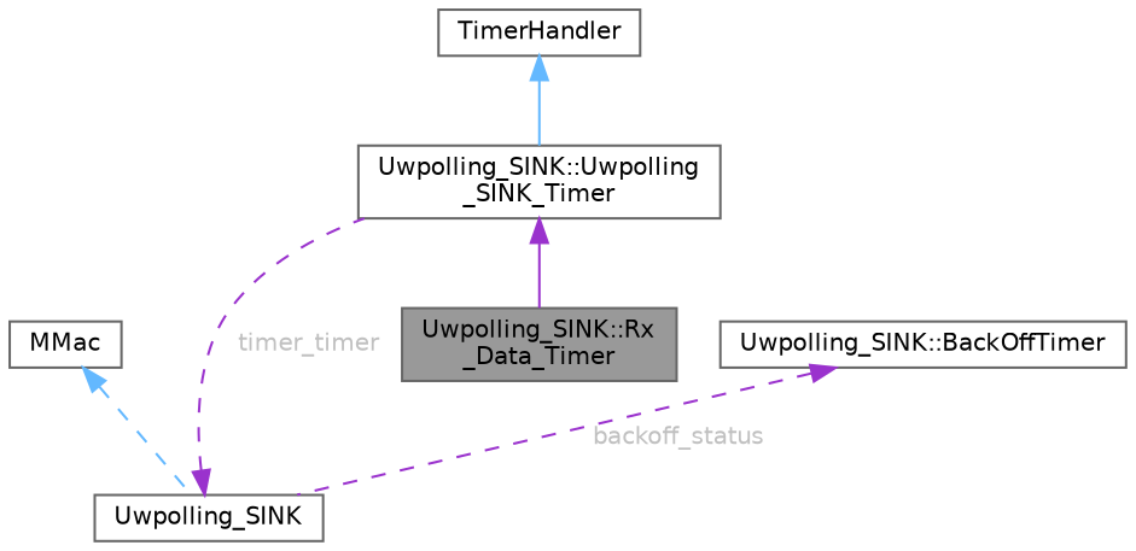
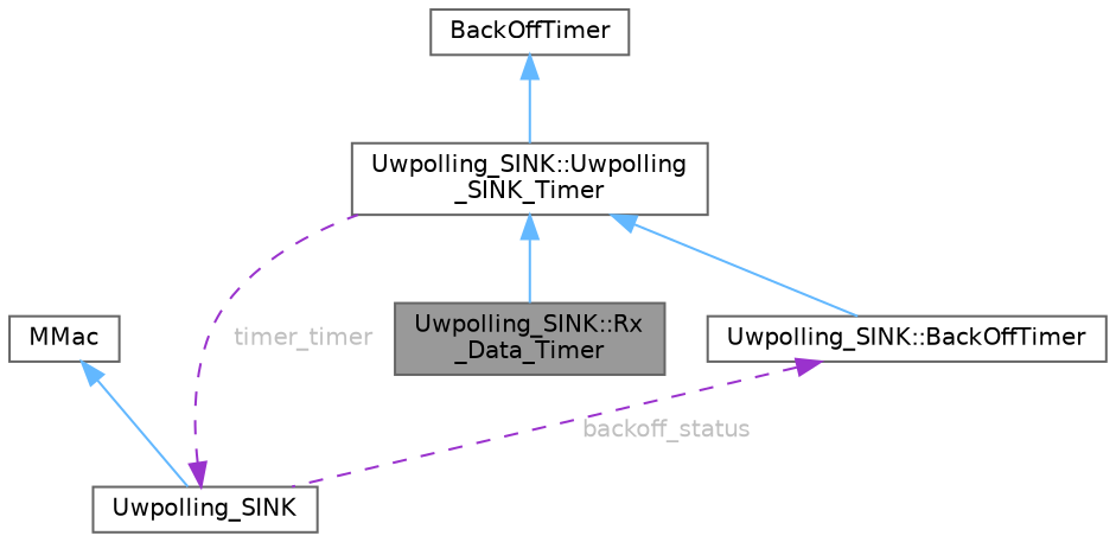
  digraph {
    node [color=gray40 fillcolor=white fontname=Helvetica fontsize=10 shape=box style=filled]
    edge [color=steelblue1 dir=back fontname=Helvetica fontsize=10 labelfontname=Helvetica labelfontsize=10 style=solid]
    n1 [fillcolor=grey60 fontcolor=black height=0.2 label="Uwpolling_SINK::Rx\l_Data_Timer" width=0.4]
    n2 [height=0.2 label=Uwpolling_SINK width=0.4]
    n3 [height=0.2 label="Uwpolling_SINK::Uwpolling\l_SINK_Timer" width=0.4]
    n4 [height=0.2 label="Uwpolling_SINK::BackOffTimer" width=0.4]
-   n5 [height=0.2 label=TimerHandler width=0.4]
+   n5 [height=0.2 label=BackOffTimer width=0.4]
    n6 [height=0.2 label=MMac width=0.4]
    n2 -> n3 [color=darkorchid3 fontcolor=grey label=" timer_timer" style=dashed]
-   n3 -> n1 [color=darkorchid3]
+   n3 -> n1
+   n3 -> n4
    n4 -> n2 [color=darkorchid3 fontcolor=grey label=" backoff_status" style=dashed]
    n5 -> n3
-   n6 -> n2 [style=dashed]
+   n6 -> n2
  }
